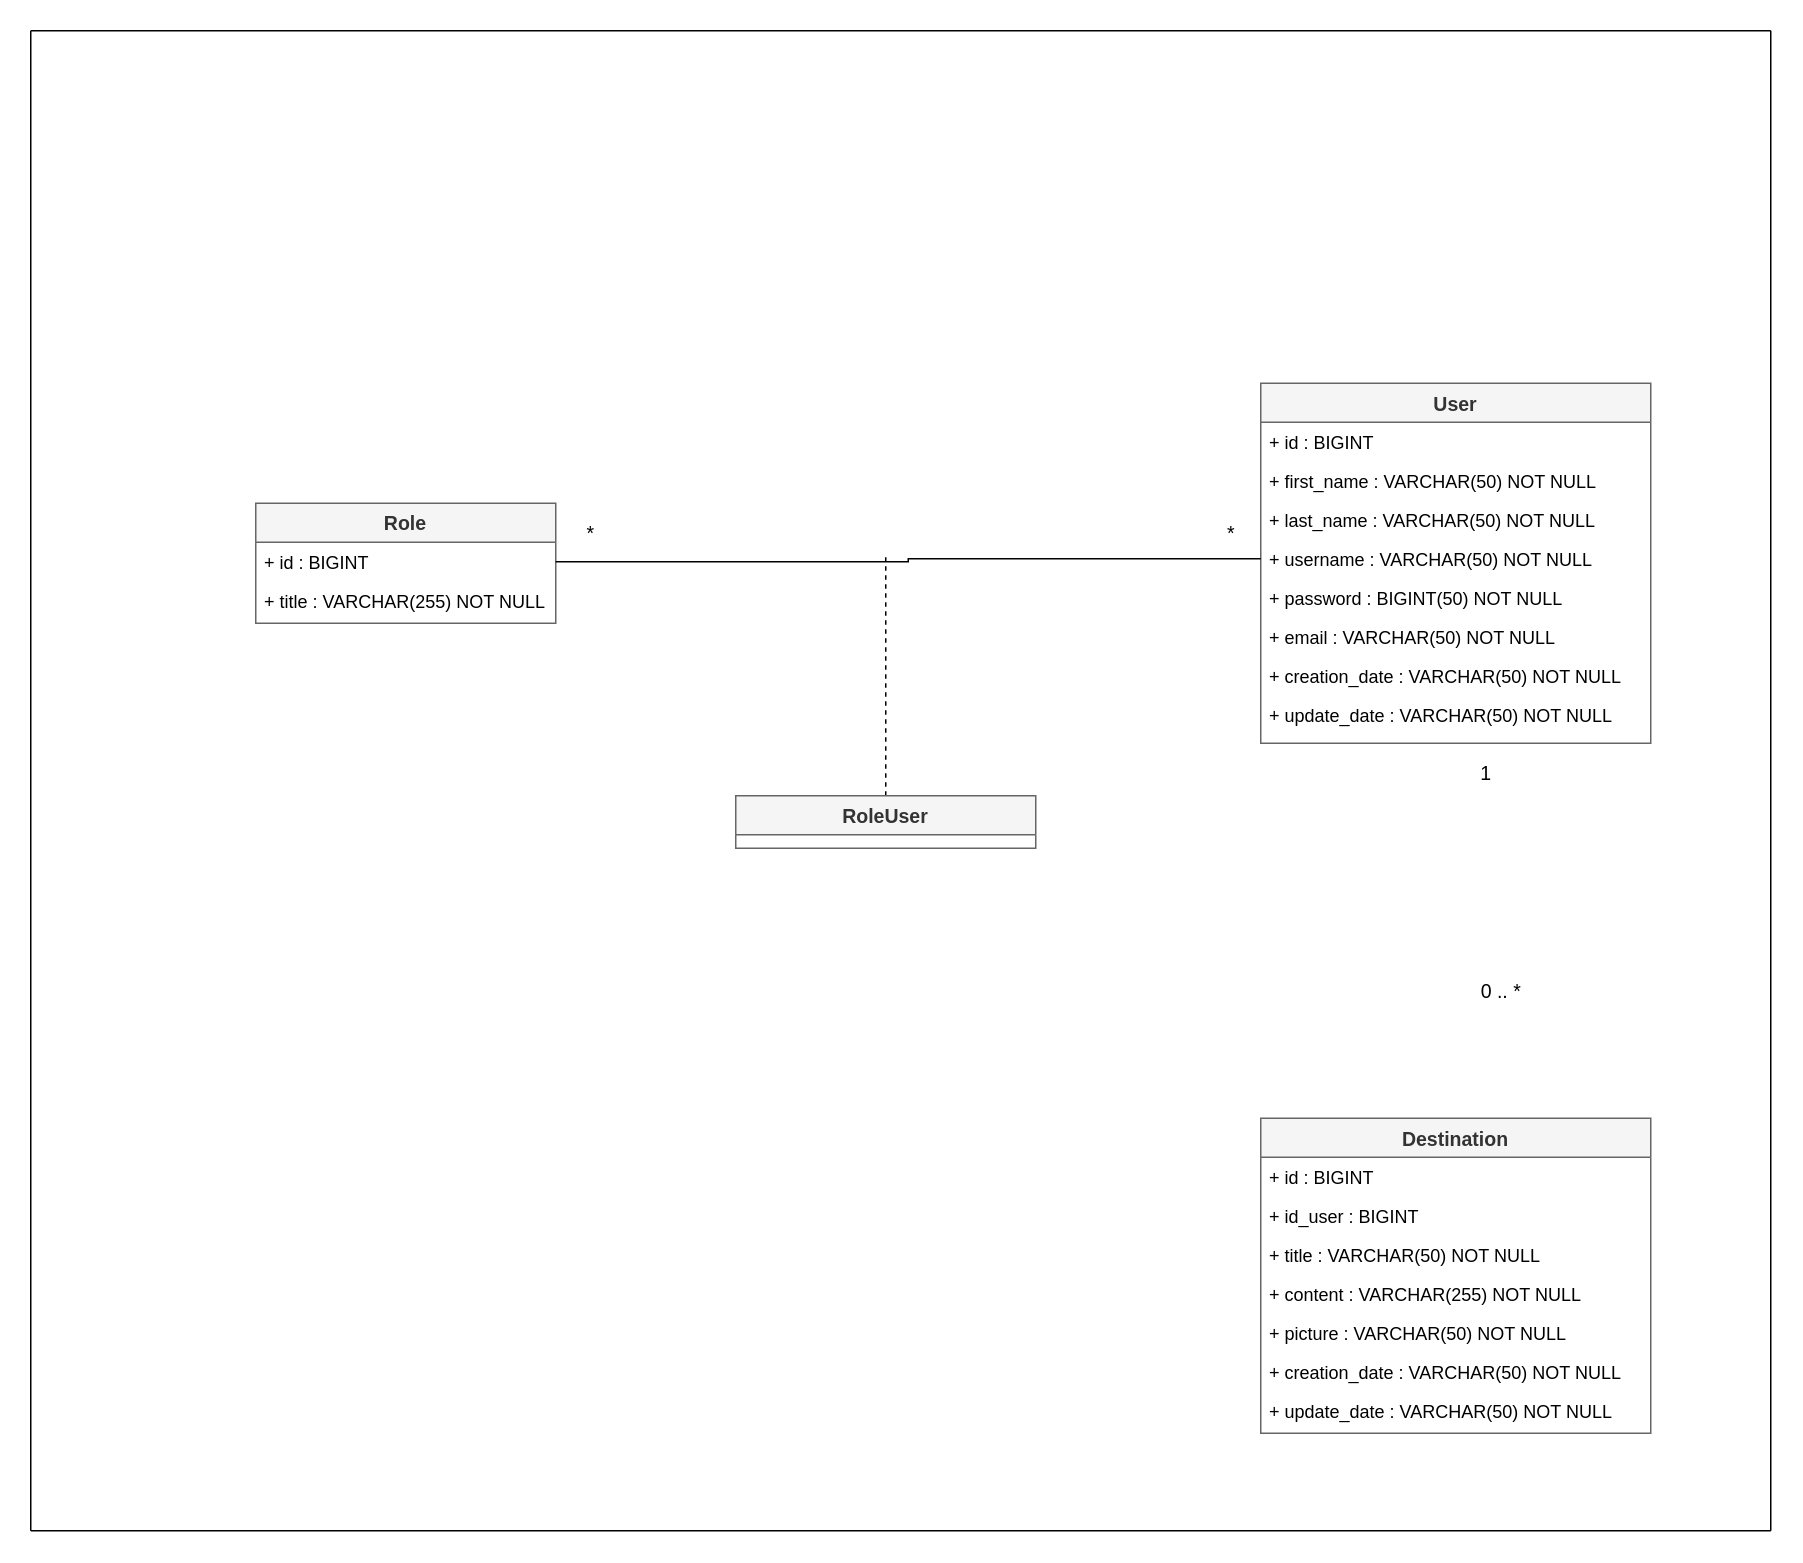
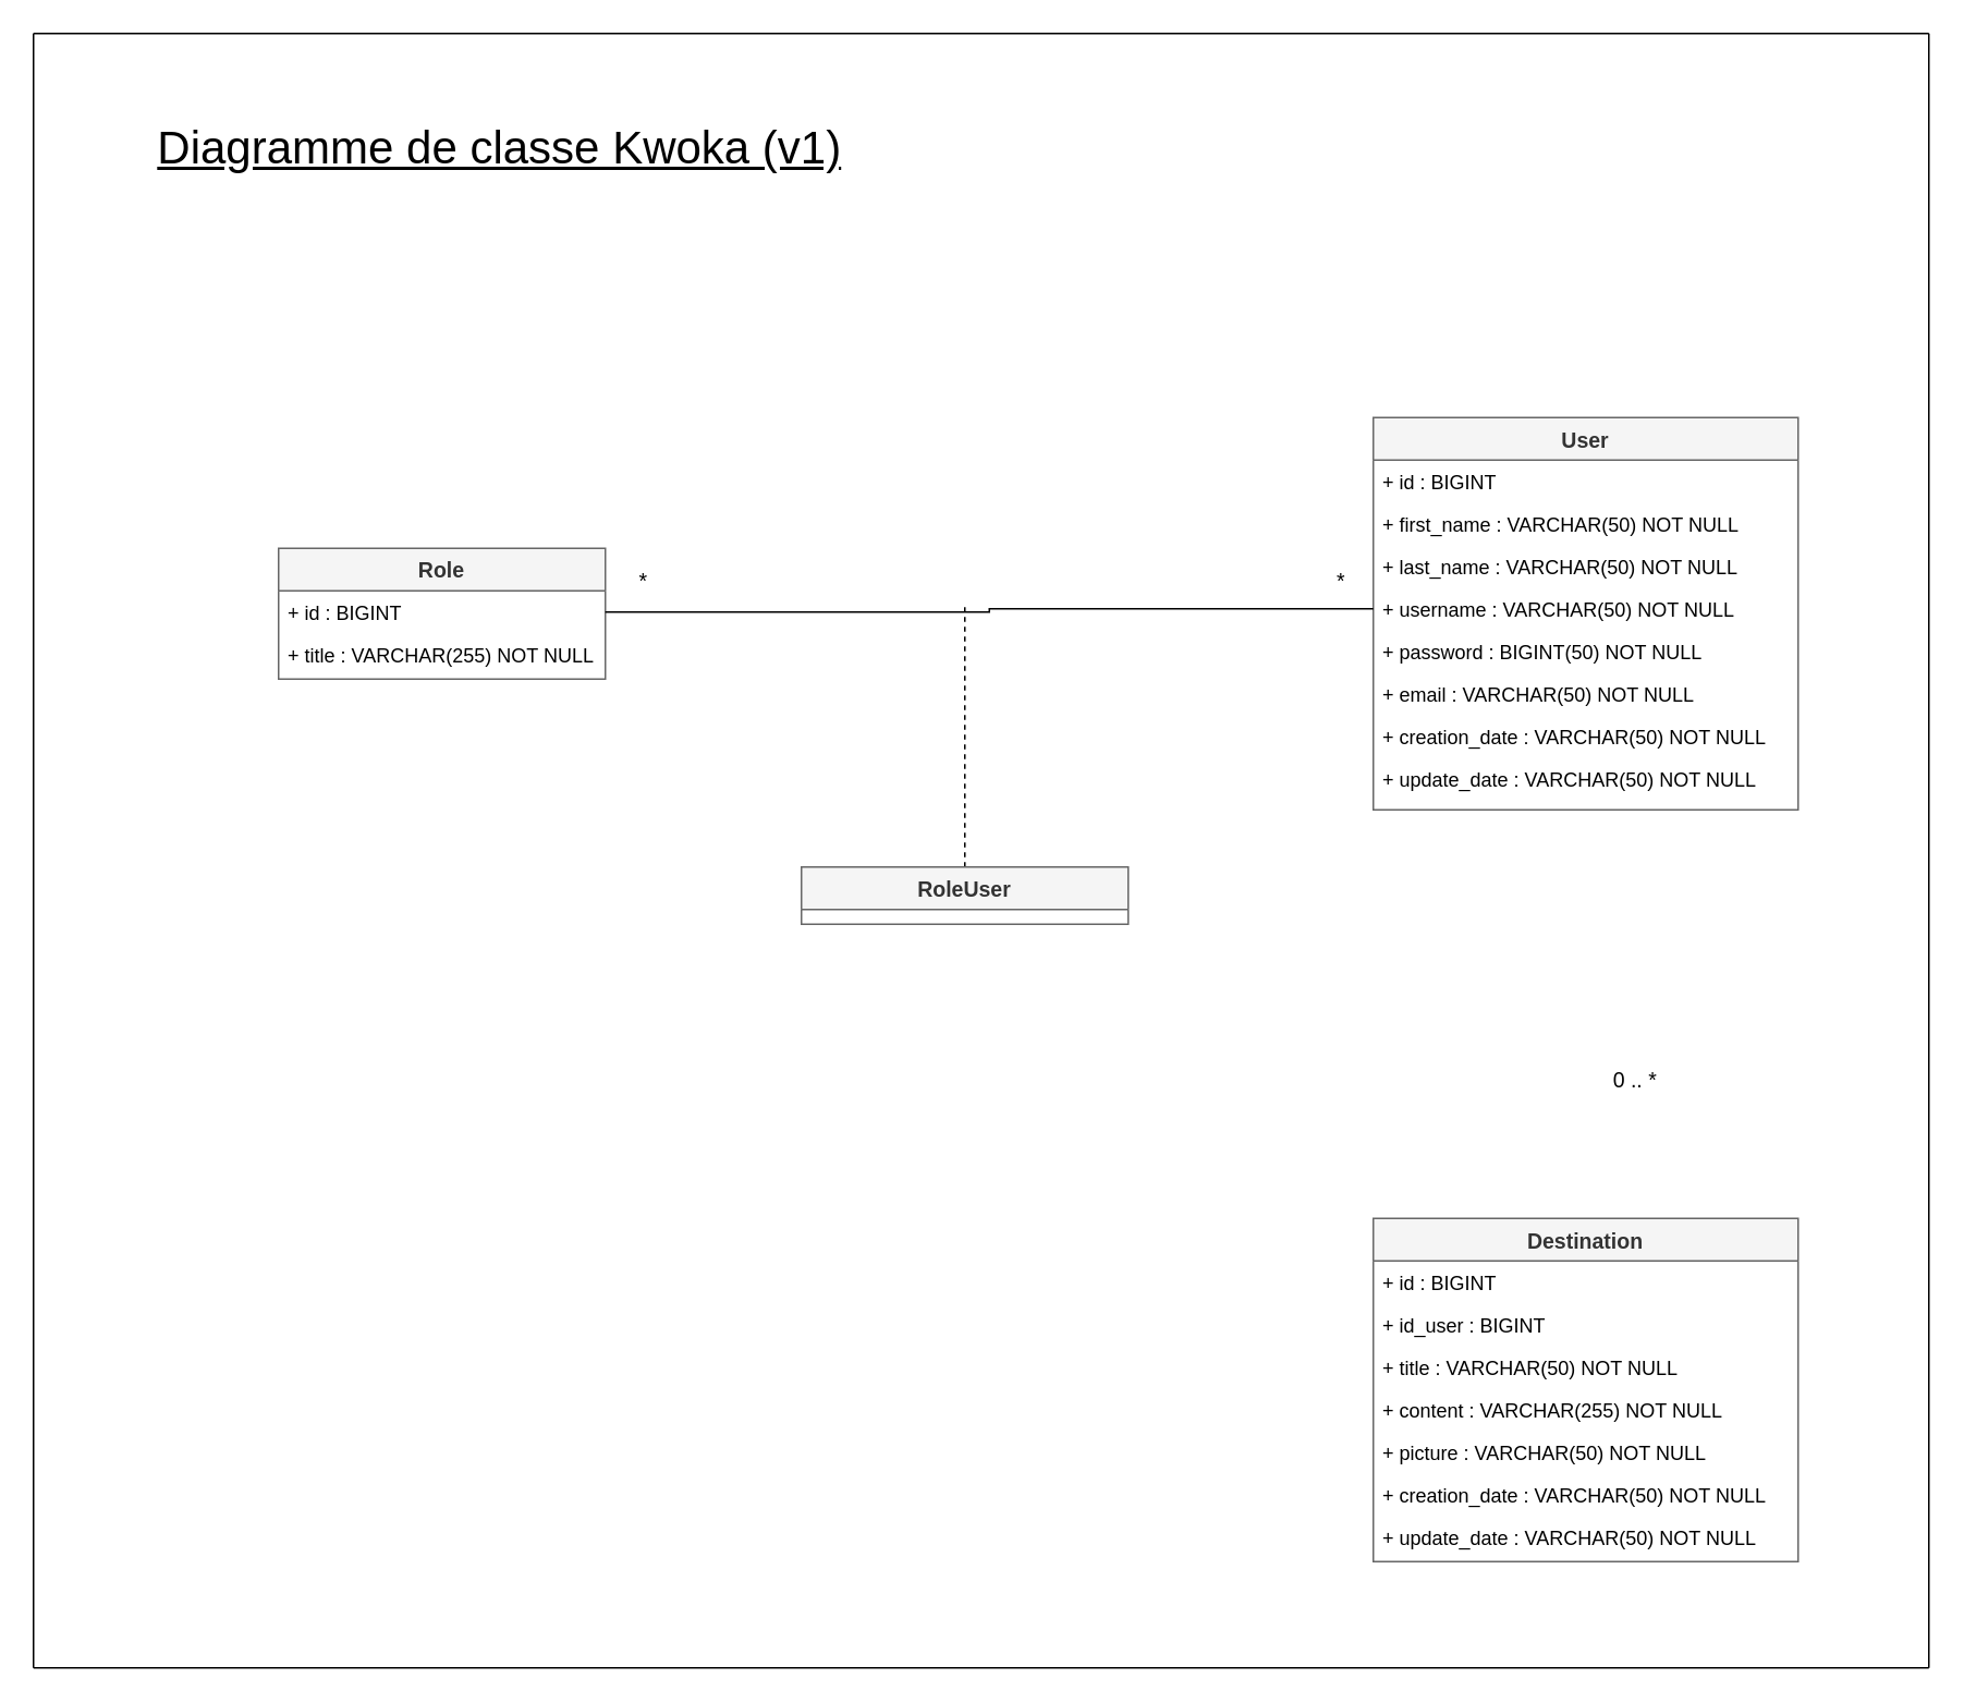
  <mxCell id="0" />
  <mxCell id="1" parent="0" />
  <mxCell id="2" value="User" style="swimlane;fontStyle=1;align=center;verticalAlign=top;childLayout=stackLayout;horizontal=1;startSize=26;horizontalStack=0;resizeParent=1;resizeLast=0;collapsible=1;marginBottom=0;rounded=0;shadow=0;strokeWidth=1;fillColor=#f5f5f5;strokeColor=#666666;fontColor=#333333;fontSize=13;" parent="1" vertex="1"><mxGeometry x="840" y="255" width="260" height="240" as="geometry"><mxRectangle x="150" y="120" width="160" height="26" as="alternateBounds" /></mxGeometry></mxCell>
  <mxCell id="3" value="+ id : BIGINT" style="text;align=left;verticalAlign=top;spacingLeft=4;spacingRight=4;overflow=hidden;rotatable=0;points=[[0,0.5],[1,0.5]];portConstraint=eastwest;" parent="2" vertex="1"><mxGeometry y="26" width="260" height="26" as="geometry" /></mxCell>
  <mxCell id="4" value="+ first_name : VARCHAR(50) NOT NULL" style="text;align=left;verticalAlign=top;spacingLeft=4;spacingRight=4;overflow=hidden;rotatable=0;points=[[0,0.5],[1,0.5]];portConstraint=eastwest;rounded=0;shadow=0;html=0;" parent="2" vertex="1"><mxGeometry y="52" width="260" height="26" as="geometry" /></mxCell>
  <mxCell id="5" value="+ last_name : VARCHAR(50) NOT NULL" style="text;align=left;verticalAlign=top;spacingLeft=4;spacingRight=4;overflow=hidden;rotatable=0;points=[[0,0.5],[1,0.5]];portConstraint=eastwest;rounded=0;shadow=0;html=0;" vertex="1" parent="2"><mxGeometry y="78" width="260" height="26" as="geometry" /></mxCell>
  <mxCell id="6" value="+ username : VARCHAR(50) NOT NULL" style="text;align=left;verticalAlign=top;spacingLeft=4;spacingRight=4;overflow=hidden;rotatable=0;points=[[0,0.5],[1,0.5]];portConstraint=eastwest;rounded=0;shadow=0;html=0;" parent="2" vertex="1"><mxGeometry y="104" width="260" height="26" as="geometry" /></mxCell>
  <mxCell id="7" value="+ password : BIGINT(50) NOT NULL" style="text;align=left;verticalAlign=top;spacingLeft=4;spacingRight=4;overflow=hidden;rotatable=0;points=[[0,0.5],[1,0.5]];portConstraint=eastwest;rounded=0;shadow=0;html=0;" vertex="1" parent="2"><mxGeometry y="130" width="260" height="26" as="geometry" /></mxCell>
  <mxCell id="8" value="+ email : VARCHAR(50) NOT NULL" style="text;align=left;verticalAlign=top;spacingLeft=4;spacingRight=4;overflow=hidden;rotatable=0;points=[[0,0.5],[1,0.5]];portConstraint=eastwest;rounded=0;shadow=0;html=0;" vertex="1" parent="2"><mxGeometry y="156" width="260" height="26" as="geometry" /></mxCell>
  <mxCell id="9" value="+ creation_date : VARCHAR(50) NOT NULL" style="text;align=left;verticalAlign=top;spacingLeft=4;spacingRight=4;overflow=hidden;rotatable=0;points=[[0,0.5],[1,0.5]];portConstraint=eastwest;rounded=0;shadow=0;html=0;" vertex="1" parent="2"><mxGeometry y="182" width="260" height="26" as="geometry" /></mxCell>
  <mxCell id="10" value="+ update_date : VARCHAR(50) NOT NULL" style="text;align=left;verticalAlign=top;spacingLeft=4;spacingRight=4;overflow=hidden;rotatable=0;points=[[0,0.5],[1,0.5]];portConstraint=eastwest;rounded=0;shadow=0;html=0;" vertex="1" parent="2"><mxGeometry y="208" width="260" height="22" as="geometry" /></mxCell>
  <mxCell id="11" value="Role" style="swimlane;fontStyle=1;childLayout=stackLayout;horizontal=1;startSize=26;horizontalStack=0;resizeParent=1;resizeParentMax=0;resizeLast=0;collapsible=1;marginBottom=0;fillColor=#f5f5f5;strokeColor=#666666;fontColor=#333333;fontSize=13;" vertex="1" parent="1"><mxGeometry x="170" y="335" width="200" height="80" as="geometry" /></mxCell>
  <mxCell id="12" value="+ id : BIGINT" style="text;align=left;verticalAlign=top;spacingLeft=4;spacingRight=4;overflow=hidden;rotatable=0;points=[[0,0.5],[1,0.5]];portConstraint=eastwest;" vertex="1" parent="11"><mxGeometry y="26" width="200" height="26" as="geometry" /></mxCell>
  <mxCell id="13" value="+ title : VARCHAR(255) NOT NULL" style="text;align=left;verticalAlign=top;spacingLeft=4;spacingRight=4;overflow=hidden;rotatable=0;points=[[0,0.5],[1,0.5]];portConstraint=eastwest;" vertex="1" parent="11"><mxGeometry y="52" width="200" height="28" as="geometry" /></mxCell>
  <mxCell id="14" style="edgeStyle=orthogonalEdgeStyle;rounded=0;orthogonalLoop=1;jettySize=auto;html=1;strokeColor=#000000;endArrow=none;endFill=0;dashed=1;" edge="1" parent="1" source="15"><mxGeometry relative="1" as="geometry"><mxPoint x="590" y="370" as="targetPoint" /></mxGeometry></mxCell>
  <mxCell id="15" value="RoleUser" style="swimlane;fontStyle=1;childLayout=stackLayout;horizontal=1;startSize=26;horizontalStack=0;resizeParent=1;resizeParentMax=0;resizeLast=0;collapsible=1;marginBottom=0;fillColor=#f5f5f5;strokeColor=#666666;fontColor=#333333;fontSize=13;" vertex="1" parent="1"><mxGeometry x="490" y="530" width="200" height="35" as="geometry" /></mxCell>
  <mxCell id="16" value="*" style="text;html=1;align=center;verticalAlign=middle;resizable=0;points=[];autosize=1;strokeColor=none;fontSize=13;" vertex="1" parent="1"><mxGeometry x="383" y="345" width="20" height="20" as="geometry" /></mxCell>
  <mxCell id="17" value="*" style="text;html=1;align=center;verticalAlign=middle;resizable=0;points=[];autosize=1;strokeColor=none;fontSize=13;" vertex="1" parent="1"><mxGeometry x="810" y="345" width="20" height="20" as="geometry" /></mxCell>
  <mxCell id="18" value="Destination" style="swimlane;fontStyle=1;align=center;verticalAlign=top;childLayout=stackLayout;horizontal=1;startSize=26;horizontalStack=0;resizeParent=1;resizeLast=0;collapsible=1;marginBottom=0;rounded=0;shadow=0;strokeWidth=1;fillColor=#f5f5f5;strokeColor=#666666;fontColor=#333333;fontSize=13;" vertex="1" parent="1"><mxGeometry x="840" y="745" width="260" height="210" as="geometry"><mxRectangle x="150" y="120" width="160" height="26" as="alternateBounds" /></mxGeometry></mxCell>
  <mxCell id="19" value="+ id : BIGINT" style="text;align=left;verticalAlign=top;spacingLeft=4;spacingRight=4;overflow=hidden;rotatable=0;points=[[0,0.5],[1,0.5]];portConstraint=eastwest;" vertex="1" parent="18"><mxGeometry y="26" width="260" height="26" as="geometry" /></mxCell>
  <mxCell id="20" value="+ id_user : BIGINT" style="text;align=left;verticalAlign=top;spacingLeft=4;spacingRight=4;overflow=hidden;rotatable=0;points=[[0,0.5],[1,0.5]];portConstraint=eastwest;rounded=0;shadow=0;html=0;" vertex="1" parent="18"><mxGeometry y="52" width="260" height="26" as="geometry" /></mxCell>
  <mxCell id="21" value="+ title : VARCHAR(50) NOT NULL" style="text;align=left;verticalAlign=top;spacingLeft=4;spacingRight=4;overflow=hidden;rotatable=0;points=[[0,0.5],[1,0.5]];portConstraint=eastwest;rounded=0;shadow=0;html=0;" vertex="1" parent="18"><mxGeometry y="78" width="260" height="26" as="geometry" /></mxCell>
  <mxCell id="22" value="+ content : VARCHAR(255) NOT NULL" style="text;align=left;verticalAlign=top;spacingLeft=4;spacingRight=4;overflow=hidden;rotatable=0;points=[[0,0.5],[1,0.5]];portConstraint=eastwest;rounded=0;shadow=0;html=0;" vertex="1" parent="18"><mxGeometry y="104" width="260" height="26" as="geometry" /></mxCell>
  <mxCell id="23" value="+ picture : VARCHAR(50) NOT NULL" style="text;align=left;verticalAlign=top;spacingLeft=4;spacingRight=4;overflow=hidden;rotatable=0;points=[[0,0.5],[1,0.5]];portConstraint=eastwest;rounded=0;shadow=0;html=0;" vertex="1" parent="18"><mxGeometry y="130" width="260" height="26" as="geometry" /></mxCell>
  <mxCell id="24" value="+ creation_date : VARCHAR(50) NOT NULL" style="text;align=left;verticalAlign=top;spacingLeft=4;spacingRight=4;overflow=hidden;rotatable=0;points=[[0,0.5],[1,0.5]];portConstraint=eastwest;rounded=0;shadow=0;html=0;" vertex="1" parent="18"><mxGeometry y="156" width="260" height="26" as="geometry" /></mxCell>
  <mxCell id="25" value="+ update_date : VARCHAR(50) NOT NULL" style="text;align=left;verticalAlign=top;spacingLeft=4;spacingRight=4;overflow=hidden;rotatable=0;points=[[0,0.5],[1,0.5]];portConstraint=eastwest;rounded=0;shadow=0;html=0;" vertex="1" parent="18"><mxGeometry y="182" width="260" height="28" as="geometry" /></mxCell>
- <mxCell id="26" value="1" style="text;html=1;align=center;verticalAlign=middle;resizable=0;points=[];autosize=1;strokeColor=none;fontSize=13;" vertex="1" parent="1"><mxGeometry x="980" y="505" width="20" height="20" as="geometry" /></mxCell>
  <mxCell id="27" value="0 .. *" style="text;html=1;align=center;verticalAlign=middle;resizable=0;points=[];autosize=1;strokeColor=none;fontSize=13;" vertex="1" parent="1"><mxGeometry x="980" y="650" width="40" height="20" as="geometry" /></mxCell>
+ <mxCell id="28" value="&lt;div style=&quot;font-size: 28px&quot;&gt;Diagramme de classe Kwoka (v1)&lt;/div&gt;" style="text;html=1;align=center;verticalAlign=middle;resizable=0;points=[];autosize=1;strokeColor=none;fontSize=28;fontStyle=4" vertex="1" parent="1"><mxGeometry x="90" y="70" width="430" height="40" as="geometry" /></mxCell>
  <mxCell id="29" style="edgeStyle=orthogonalEdgeStyle;rounded=0;orthogonalLoop=1;jettySize=auto;html=1;exitX=1;exitY=0.5;exitDx=0;exitDy=0;entryX=0;entryY=0.5;entryDx=0;entryDy=0;fontSize=26;endArrow=none;endFill=0;strokeColor=#000000;" edge="1" parent="1" source="12" target="6"><mxGeometry relative="1" as="geometry"><Array as="points"><mxPoint x="605" y="374" /><mxPoint x="605" y="372" /></Array></mxGeometry></mxCell>
  <mxCell id="30" value="" style="endArrow=none;html=1;fontSize=28;strokeColor=#000000;" edge="1" parent="1"><mxGeometry width="50" height="50" relative="1" as="geometry"><mxPoint as="sourcePoint" x="20" y="20" /><mxPoint x="1180" as="targetPoint" y="20" /></mxGeometry></mxCell>
  <mxCell id="31" value="" style="endArrow=none;html=1;fontSize=28;strokeColor=#000000;" edge="1" parent="1"><mxGeometry width="50" height="50" relative="1" as="geometry"><mxPoint x="1180" y="1020" as="sourcePoint" /><mxPoint x="1180" as="targetPoint" y="20" /></mxGeometry></mxCell>
  <mxCell id="32" value="" style="endArrow=none;html=1;fontSize=28;strokeColor=#000000;" edge="1" parent="1"><mxGeometry width="50" height="50" relative="1" as="geometry"><mxPoint y="1020" as="sourcePoint" x="20" /><mxPoint x="1180" y="1020" as="targetPoint" /></mxGeometry></mxCell>
  <mxCell id="33" value="" style="endArrow=none;html=1;fontSize=28;strokeColor=#000000;" edge="1" parent="1"><mxGeometry width="50" height="50" relative="1" as="geometry"><mxPoint y="1020" as="sourcePoint" x="20" /><mxPoint as="targetPoint" x="20" y="20" /></mxGeometry></mxCell>
